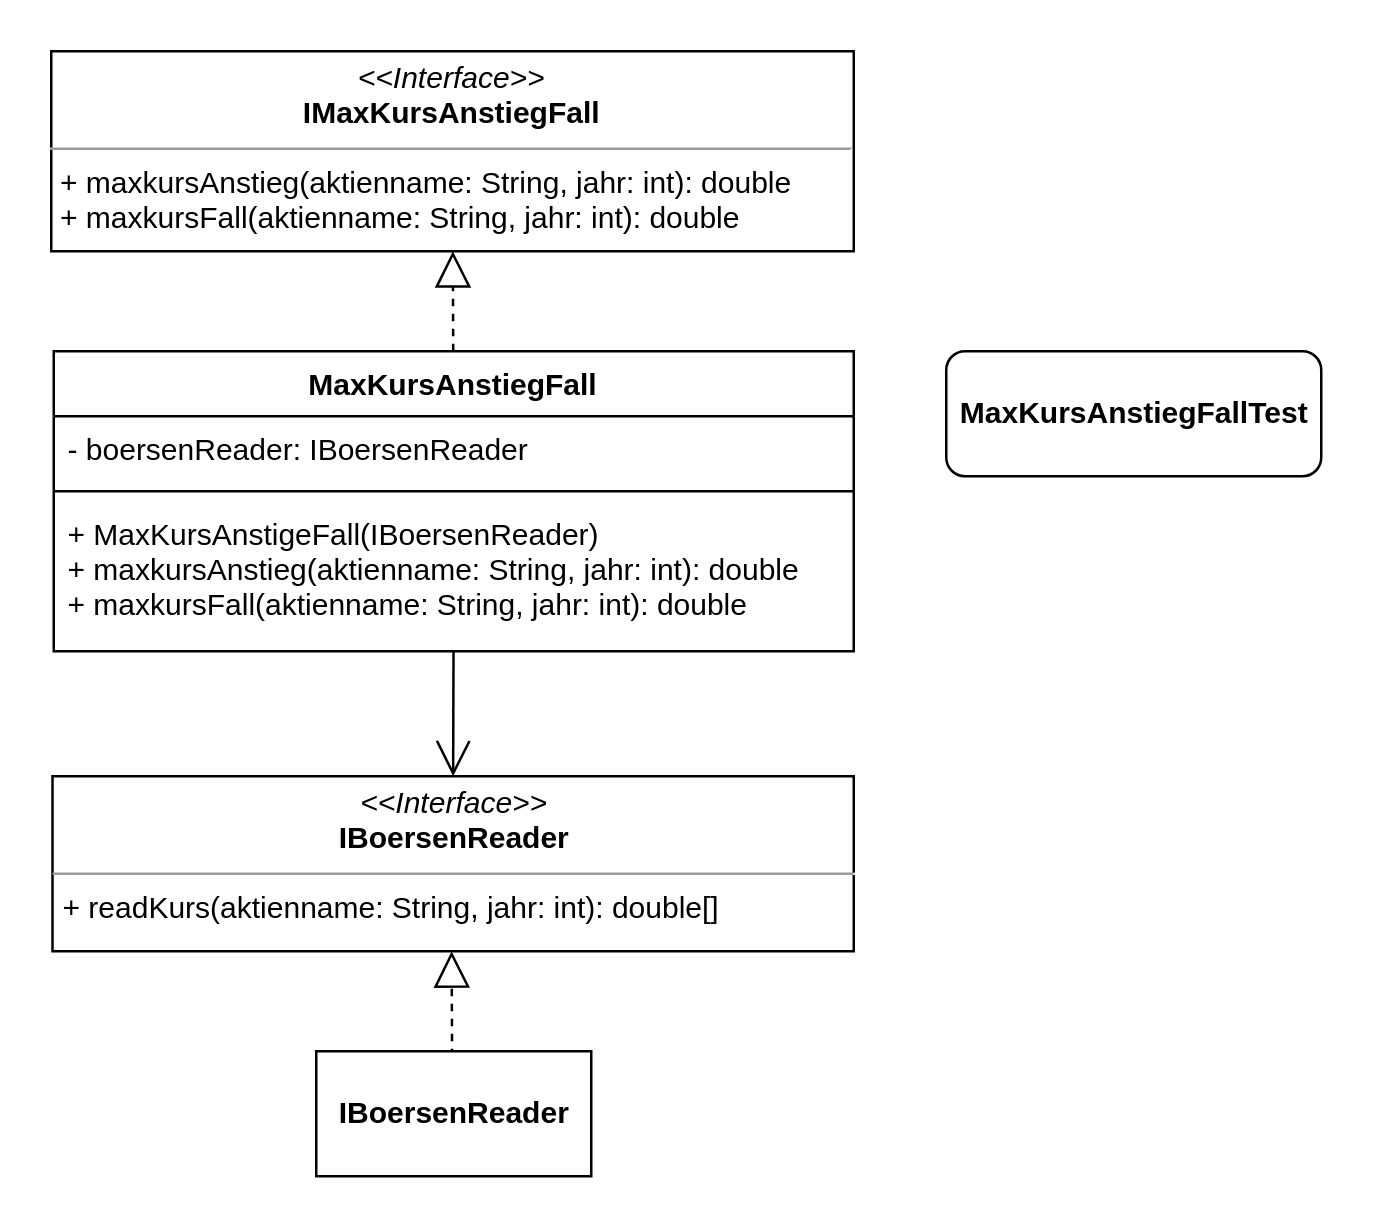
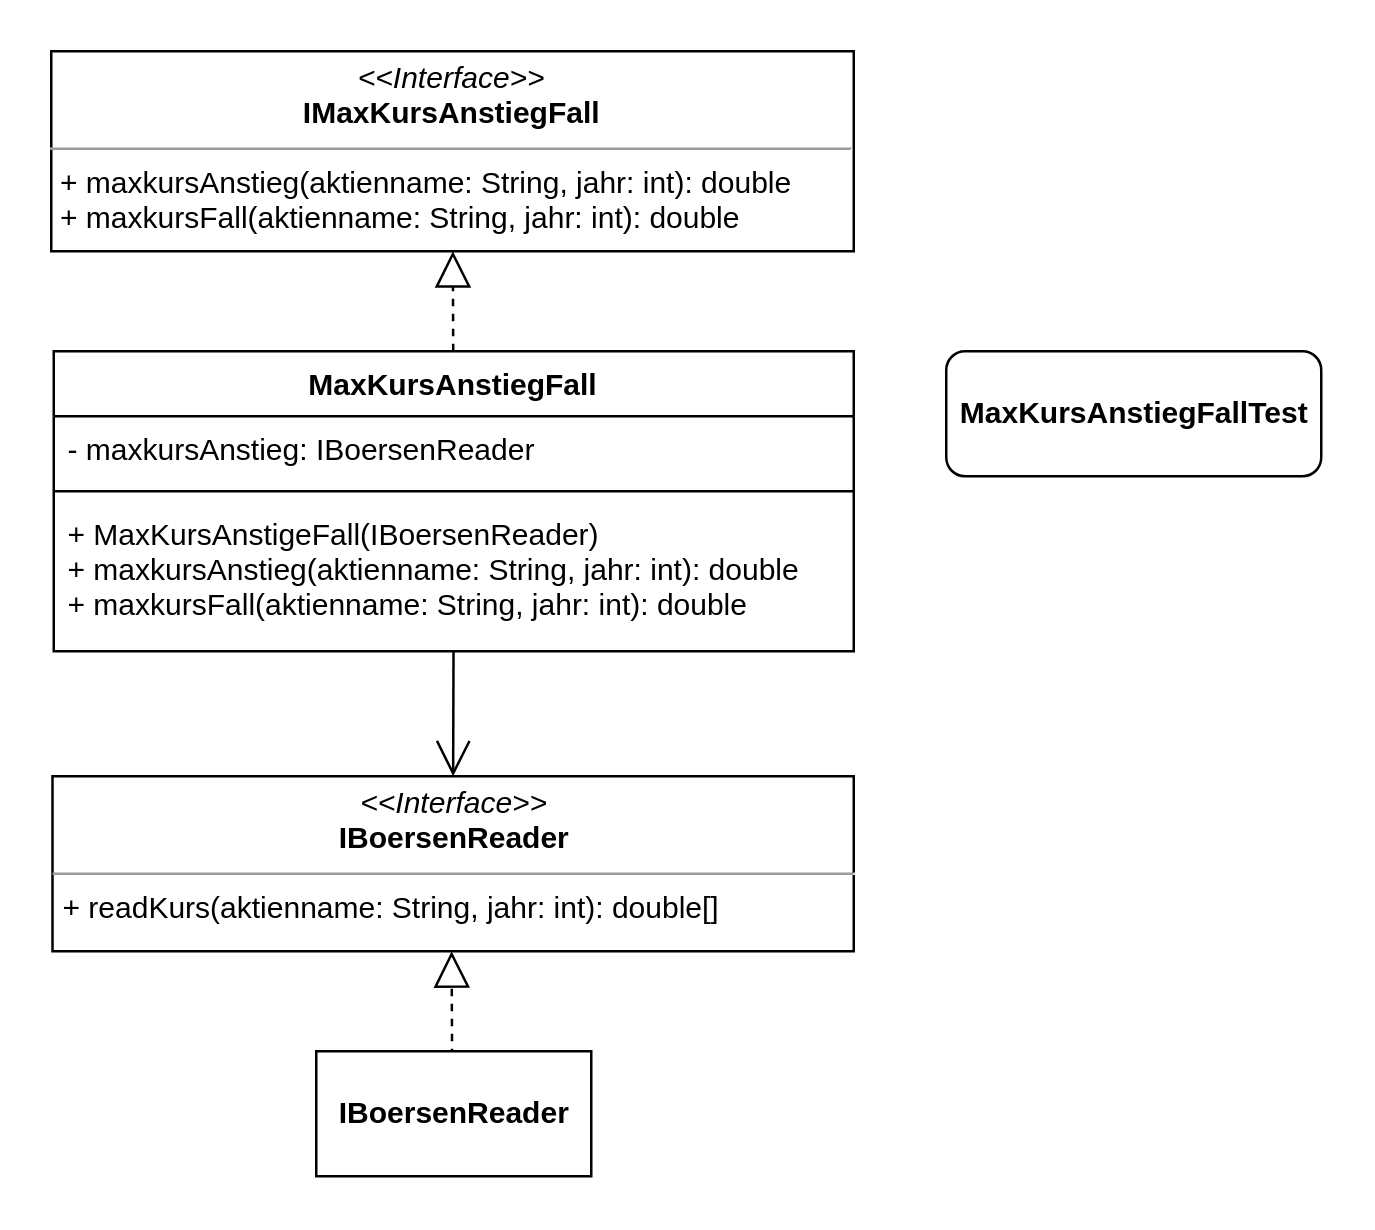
  <mxCell id="0" />
  <mxCell id="1" parent="0" />
  <mxCell id="2" value="&lt;p style=&quot;margin: 0px ; margin-top: 4px ; text-align: center&quot;&gt;&lt;i&gt;&amp;lt;&amp;lt;Interface&amp;gt;&amp;gt;&lt;/i&gt;&lt;br&gt;&lt;b&gt;IMaxKursAnstiegFall&lt;/b&gt;&lt;/p&gt;&lt;hr size=&quot;1&quot;&gt;&lt;p style=&quot;margin: 0px ; margin-left: 4px&quot;&gt;+ maxkursAnstieg(aktienname: String, jahr: int): double&lt;br&gt;+ maxkursFall(aktienname: String, jahr: int): double&lt;br&gt;&lt;/p&gt;" style="verticalAlign=top;align=left;overflow=fill;fontSize=12;fontFamily=Helvetica;html=1;" vertex="1" parent="1"><mxGeometry x="20" y="20" width="321" height="80" as="geometry" /></mxCell>
  <mxCell id="3" value="" style="endArrow=block;dashed=1;endFill=0;endSize=12;html=1;" edge="1" parent="1" source="9" target="2"><mxGeometry width="160" relative="1" as="geometry"><mxPoint x="101" y="280" as="sourcePoint" /><mxPoint x="261" y="280" as="targetPoint" /></mxGeometry></mxCell>
  <mxCell id="4" value="&lt;p style=&quot;margin: 0px ; margin-top: 4px ; text-align: center&quot;&gt;&lt;i&gt;&amp;lt;&amp;lt;Interface&amp;gt;&amp;gt;&lt;/i&gt;&lt;br&gt;&lt;b&gt;IBoersenReader&lt;/b&gt;&lt;/p&gt;&lt;hr size=&quot;1&quot;&gt;&lt;p style=&quot;margin: 0px ; margin-left: 4px&quot;&gt;+ readKurs(aktienname: String, jahr: int): double[]&lt;br&gt;&lt;/p&gt;" style="verticalAlign=top;align=left;overflow=fill;fontSize=12;fontFamily=Helvetica;html=1;" vertex="1" parent="1"><mxGeometry x="20.5" y="310" width="320.5" height="70" as="geometry" /></mxCell>
  <mxCell id="5" value="" style="endArrow=open;endFill=1;endSize=12;html=1;entryX=0.5;entryY=0;entryDx=0;entryDy=0;" edge="1" parent="1" source="12" target="4"><mxGeometry width="160" relative="1" as="geometry"><mxPoint x="101" y="280" as="sourcePoint" /><mxPoint x="261" y="280" as="targetPoint" /></mxGeometry></mxCell>
  <mxCell id="6" value="" style="endArrow=block;dashed=1;endFill=0;endSize=12;html=1;" edge="1" parent="1"><mxGeometry width="160" relative="1" as="geometry"><mxPoint x="180.42" y="440" as="sourcePoint" /><mxPoint x="180.14" y="380" as="targetPoint" /></mxGeometry></mxCell>
  <mxCell id="7" value="&lt;b&gt;IBoersenReader&lt;/b&gt;" style="html=1;" vertex="1" parent="1"><mxGeometry x="126" y="420" width="110" height="50" as="geometry" /></mxCell>
  <mxCell id="8" value="&lt;span style=&quot;font-weight: 700&quot;&gt;MaxKursAnstiegFallTest&lt;/span&gt;" style="html=1;rounded=1;" vertex="1" parent="1"><mxGeometry x="378" y="140" width="150" height="50" as="geometry" /></mxCell>
  <mxCell id="9" value="MaxKursAnstiegFall" style="swimlane;fontStyle=1;align=center;verticalAlign=top;childLayout=stackLayout;horizontal=1;startSize=26;horizontalStack=0;resizeParent=1;resizeParentMax=0;resizeLast=0;collapsible=1;marginBottom=0;" vertex="1" parent="1"><mxGeometry x="21" y="140" width="320" height="120" as="geometry" /></mxCell>
- <mxCell id="10" value="- boersenReader: IBoersenReader" style="text;strokeColor=none;fillColor=none;align=left;verticalAlign=top;spacingLeft=4;spacingRight=4;overflow=hidden;rotatable=0;points=[[0,0.5],[1,0.5]];portConstraint=eastwest;" vertex="1" parent="9"><mxGeometry y="26" width="320" height="26" as="geometry" /></mxCell>
+ <mxCell id="10" value="- maxkursAnstieg: IBoersenReader" style="text;strokeColor=none;fillColor=none;align=left;verticalAlign=top;spacingLeft=4;spacingRight=4;overflow=hidden;rotatable=0;points=[[0,0.5],[1,0.5]];portConstraint=eastwest;" vertex="1" parent="9"><mxGeometry y="26" width="320" height="26" as="geometry" /></mxCell>
  <mxCell id="11" value="" style="line;strokeWidth=1;fillColor=none;align=left;verticalAlign=middle;spacingTop=-1;spacingLeft=3;spacingRight=3;rotatable=0;labelPosition=right;points=[];portConstraint=eastwest;" vertex="1" parent="9"><mxGeometry y="52" width="320" height="8" as="geometry" /></mxCell>
  <mxCell id="12" value="+ MaxKursAnstigeFall(IBoersenReader)&#10;+ maxkursAnstieg(aktienname: String, jahr: int): double&#10;+ maxkursFall(aktienname: String, jahr: int): double" style="text;strokeColor=none;fillColor=none;align=left;verticalAlign=top;spacingLeft=4;spacingRight=4;overflow=hidden;rotatable=0;points=[[0,0.5],[1,0.5]];portConstraint=eastwest;" vertex="1" parent="9"><mxGeometry y="60" width="320" height="60" as="geometry" /></mxCell>
